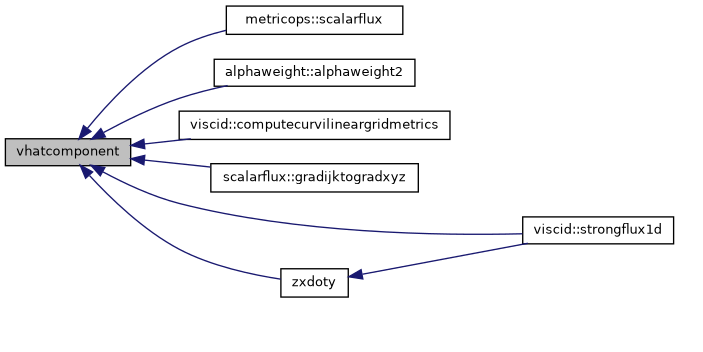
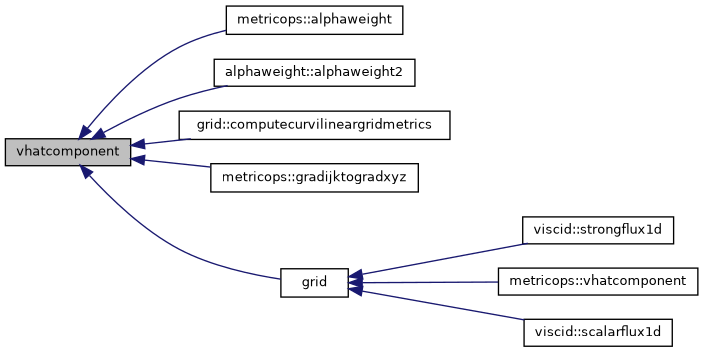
  digraph {
    rankdir=LR
    node [color=black fontname=Helvetica fontsize=10 shape=record]
    edge [color=midnightblue dir=back fontname=Helvetica fontsize=10 labelfontname=Helvetica labelfontsize=10 style=solid]
    n1 [fillcolor=grey75 fontcolor=black height=0.2 label=vhatcomponent style=filled width=0.4]
-   n2 [height=0.2 label="metricops::scalarflux" width=0.4]
+   n2 [height=0.2 label="metricops::alphaweight" width=0.4]
    n3 [height=0.2 label="alphaweight::alphaweight2" width=0.4]
-   n4 [height=0.2 label="viscid::computecurvilineargridmetrics" width=0.4]
-   n5 [height=0.2 label="scalarflux::gradijktogradxyz" width=0.4]
+   n4 [height=0.2 label="grid::computecurvilineargridmetrics" width=0.4]
+   n5 [height=0.2 label="metricops::gradijktogradxyz" width=0.4]
    n6 [height=0.2 label="viscid::strongflux1d" width=0.4]
-   n7 [height=0.2 label=zxdoty width=0.4]
+   n7 [height=0.2 label=grid width=0.4]
+   n8 [height=0.2 label="metricops::vhatcomponent" width=0.4]
+   n9 [height=0.2 label="viscid::scalarflux1d" width=0.4]
    n1 -> n2
    n1 -> n3
    n1 -> n4
    n1 -> n5
-   n1 -> n6
    n1 -> n7
    n7 -> n6
+   n7 -> n8
+   n7 -> n9
  }
